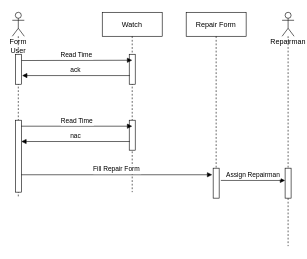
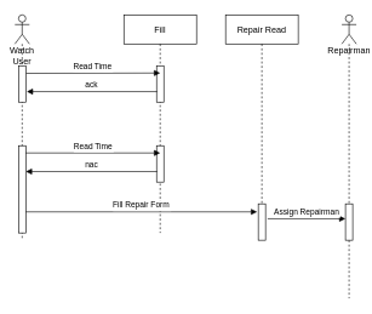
  <mxCell id="0" />
  <mxCell id="1" parent="0" />
- <mxCell id="2" value="Watch" style="shape=umlLifeline;perimeter=lifelinePerimeter;container=1;collapsible=0;recursiveResize=0;rounded=0;shadow=0;strokeWidth=1;" parent="1" vertex="1"><mxGeometry x="170" y="20" width="100" height="300" as="geometry" /></mxCell>
+ <mxCell id="2" value="Fill" style="shape=umlLifeline;perimeter=lifelinePerimeter;container=1;collapsible=0;recursiveResize=0;rounded=0;shadow=0;strokeWidth=1;" parent="1" vertex="1"><mxGeometry x="170" y="20" width="100" height="300" as="geometry" /></mxCell>
  <mxCell id="3" value="" style="points=[];perimeter=orthogonalPerimeter;rounded=0;shadow=0;strokeWidth=1;" parent="2" vertex="1"><mxGeometry x="45" y="70" width="10" height="50" as="geometry" /></mxCell>
  <mxCell id="4" value="" style="points=[];perimeter=orthogonalPerimeter;rounded=0;shadow=0;strokeWidth=1;" vertex="1" parent="2"><mxGeometry x="45" y="180" width="10" height="50" as="geometry" /></mxCell>
  <mxCell id="5" value="Read Time" style="verticalAlign=bottom;endArrow=block;shadow=0;strokeWidth=1;exitX=1.029;exitY=0.209;exitDx=0;exitDy=0;exitPerimeter=0;entryX=0.5;entryY=0.2;entryDx=0;entryDy=0;entryPerimeter=0;" parent="1" source="11" target="3" edge="1"><mxGeometry relative="1" as="geometry"><mxPoint x="50" y="100" as="sourcePoint" /><mxPoint x="210" y="100" as="targetPoint" /></mxGeometry></mxCell>
- <mxCell id="6" value="Form&lt;br&gt;User" style="shape=umlLifeline;participant=umlActor;perimeter=lifelinePerimeter;whiteSpace=wrap;html=1;container=1;collapsible=0;recursiveResize=0;verticalAlign=top;spacingTop=36;outlineConnect=0;" vertex="1" parent="1"><mxGeometry x="20" y="20" width="20" height="310" as="geometry" /></mxCell>
+ <mxCell id="6" value="Watch&lt;br&gt;User" style="shape=umlLifeline;participant=umlActor;perimeter=lifelinePerimeter;whiteSpace=wrap;html=1;container=1;collapsible=0;recursiveResize=0;verticalAlign=top;spacingTop=36;outlineConnect=0;" vertex="1" parent="1"><mxGeometry x="20" y="20" width="20" height="310" as="geometry" /></mxCell>
  <mxCell id="7" value="" style="points=[];perimeter=orthogonalPerimeter;rounded=0;shadow=0;strokeWidth=1;" vertex="1" parent="6"><mxGeometry x="5" y="180" width="10" height="120" as="geometry" /></mxCell>
  <mxCell id="8" value="ack" style="verticalAlign=bottom;endArrow=block;shadow=0;strokeWidth=1;exitX=0.086;exitY=0.711;exitDx=0;exitDy=0;exitPerimeter=0;entryX=1.129;entryY=0.711;entryDx=0;entryDy=0;entryPerimeter=0;" edge="1" parent="1" source="3" target="11"><mxGeometry relative="1" as="geometry"><mxPoint x="45.29" y="110.45" as="sourcePoint" /><mxPoint x="80" y="126" as="targetPoint" /></mxGeometry></mxCell>
  <mxCell id="9" value="Read Time" style="verticalAlign=bottom;endArrow=block;shadow=0;strokeWidth=1;entryX=0.5;entryY=0.2;entryDx=0;entryDy=0;entryPerimeter=0;" edge="1" parent="1" source="7" target="4"><mxGeometry relative="1" as="geometry"><mxPoint x="85" y="210" as="sourcePoint" /><mxPoint x="245" y="210" as="targetPoint" /></mxGeometry></mxCell>
  <mxCell id="10" value="nac" style="verticalAlign=bottom;endArrow=block;shadow=0;strokeWidth=1;exitX=0.086;exitY=0.711;exitDx=0;exitDy=0;exitPerimeter=0;" edge="1" parent="1" source="4" target="7"><mxGeometry relative="1" as="geometry"><mxPoint x="80.29" y="220.45" as="sourcePoint" /><mxPoint x="60" y="236" as="targetPoint" /></mxGeometry></mxCell>
  <mxCell id="11" value="" style="points=[];perimeter=orthogonalPerimeter;rounded=0;shadow=0;strokeWidth=1;" vertex="1" parent="1"><mxGeometry x="25" y="90" width="10" height="50" as="geometry" /></mxCell>
- <mxCell id="12" value="Repair Form" style="shape=umlLifeline;perimeter=lifelinePerimeter;container=1;collapsible=0;recursiveResize=0;rounded=0;shadow=0;strokeWidth=1;" vertex="1" parent="1"><mxGeometry x="310" y="20" width="100" height="310" as="geometry" /></mxCell>
+ <mxCell id="12" value="Repair Read" style="shape=umlLifeline;perimeter=lifelinePerimeter;container=1;collapsible=0;recursiveResize=0;rounded=0;shadow=0;strokeWidth=1;" vertex="1" parent="1"><mxGeometry x="310" y="20" width="100" height="310" as="geometry" /></mxCell>
  <mxCell id="13" value="" style="points=[];perimeter=orthogonalPerimeter;rounded=0;shadow=0;strokeWidth=1;" vertex="1" parent="12"><mxGeometry x="45" y="260" width="10" height="50" as="geometry" /></mxCell>
  <mxCell id="14" value="Repairman" style="shape=umlLifeline;participant=umlActor;perimeter=lifelinePerimeter;whiteSpace=wrap;html=1;container=1;collapsible=0;recursiveResize=0;verticalAlign=top;spacingTop=36;outlineConnect=0;" vertex="1" parent="1"><mxGeometry x="470" y="20" width="20" height="390" as="geometry" /></mxCell>
  <mxCell id="15" value="" style="points=[];perimeter=orthogonalPerimeter;rounded=0;shadow=0;strokeWidth=1;" vertex="1" parent="14"><mxGeometry x="5" y="260" width="10" height="50" as="geometry" /></mxCell>
  <mxCell id="16" value="Fill Repair Form" style="verticalAlign=bottom;endArrow=block;shadow=0;strokeWidth=1;entryX=-0.157;entryY=0.22;entryDx=0;entryDy=0;entryPerimeter=0;" edge="1" parent="1" source="7" target="13"><mxGeometry relative="1" as="geometry"><mxPoint x="90" y="320" as="sourcePoint" /><mxPoint x="219.71" y="310" as="targetPoint" /></mxGeometry></mxCell>
  <mxCell id="17" value="Assign Repairman" style="verticalAlign=bottom;endArrow=block;shadow=0;strokeWidth=1;exitX=1.286;exitY=0.409;exitDx=0;exitDy=0;exitPerimeter=0;" edge="1" parent="1" source="13" target="15"><mxGeometry relative="1" as="geometry"><mxPoint x="370" y="290" as="sourcePoint" /><mxPoint x="470" y="290" as="targetPoint" /><Array as="points" /></mxGeometry></mxCell>
